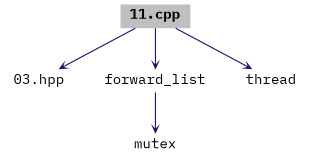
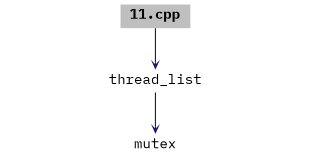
  digraph {
    fontname="IBM Plex Mono"
    node [color=grey75 fontname="IBM Plex Mono" fontsize=12 shape=plaintext]
    edge [arrowhead=open arrowsize=0.5 arrowtail=open color=midnightblue fontname="IBM Plex Mono" fontsize=15 labelfontsize=15 style=solid]
    n1 [color=black fillcolor=grey75 fontcolor=black height=0.2 label=<<b>11.cpp</b>> style=filled width=0.4]
-   n2 [height=0.2 label="03.hpp" width=0.4]
-   n3 [height=0.2 label=forward_list width=0.4]
-   n4 [height=0.2 label=thread width=0.4]
+   n3 [height=0.2 label=thread_list width=0.4]
    n5 [height=0.2 label=mutex width=0.4]
-   n1 -> n2
    n1 -> n3
-   n1 -> n4
    n3 -> n5
  }
